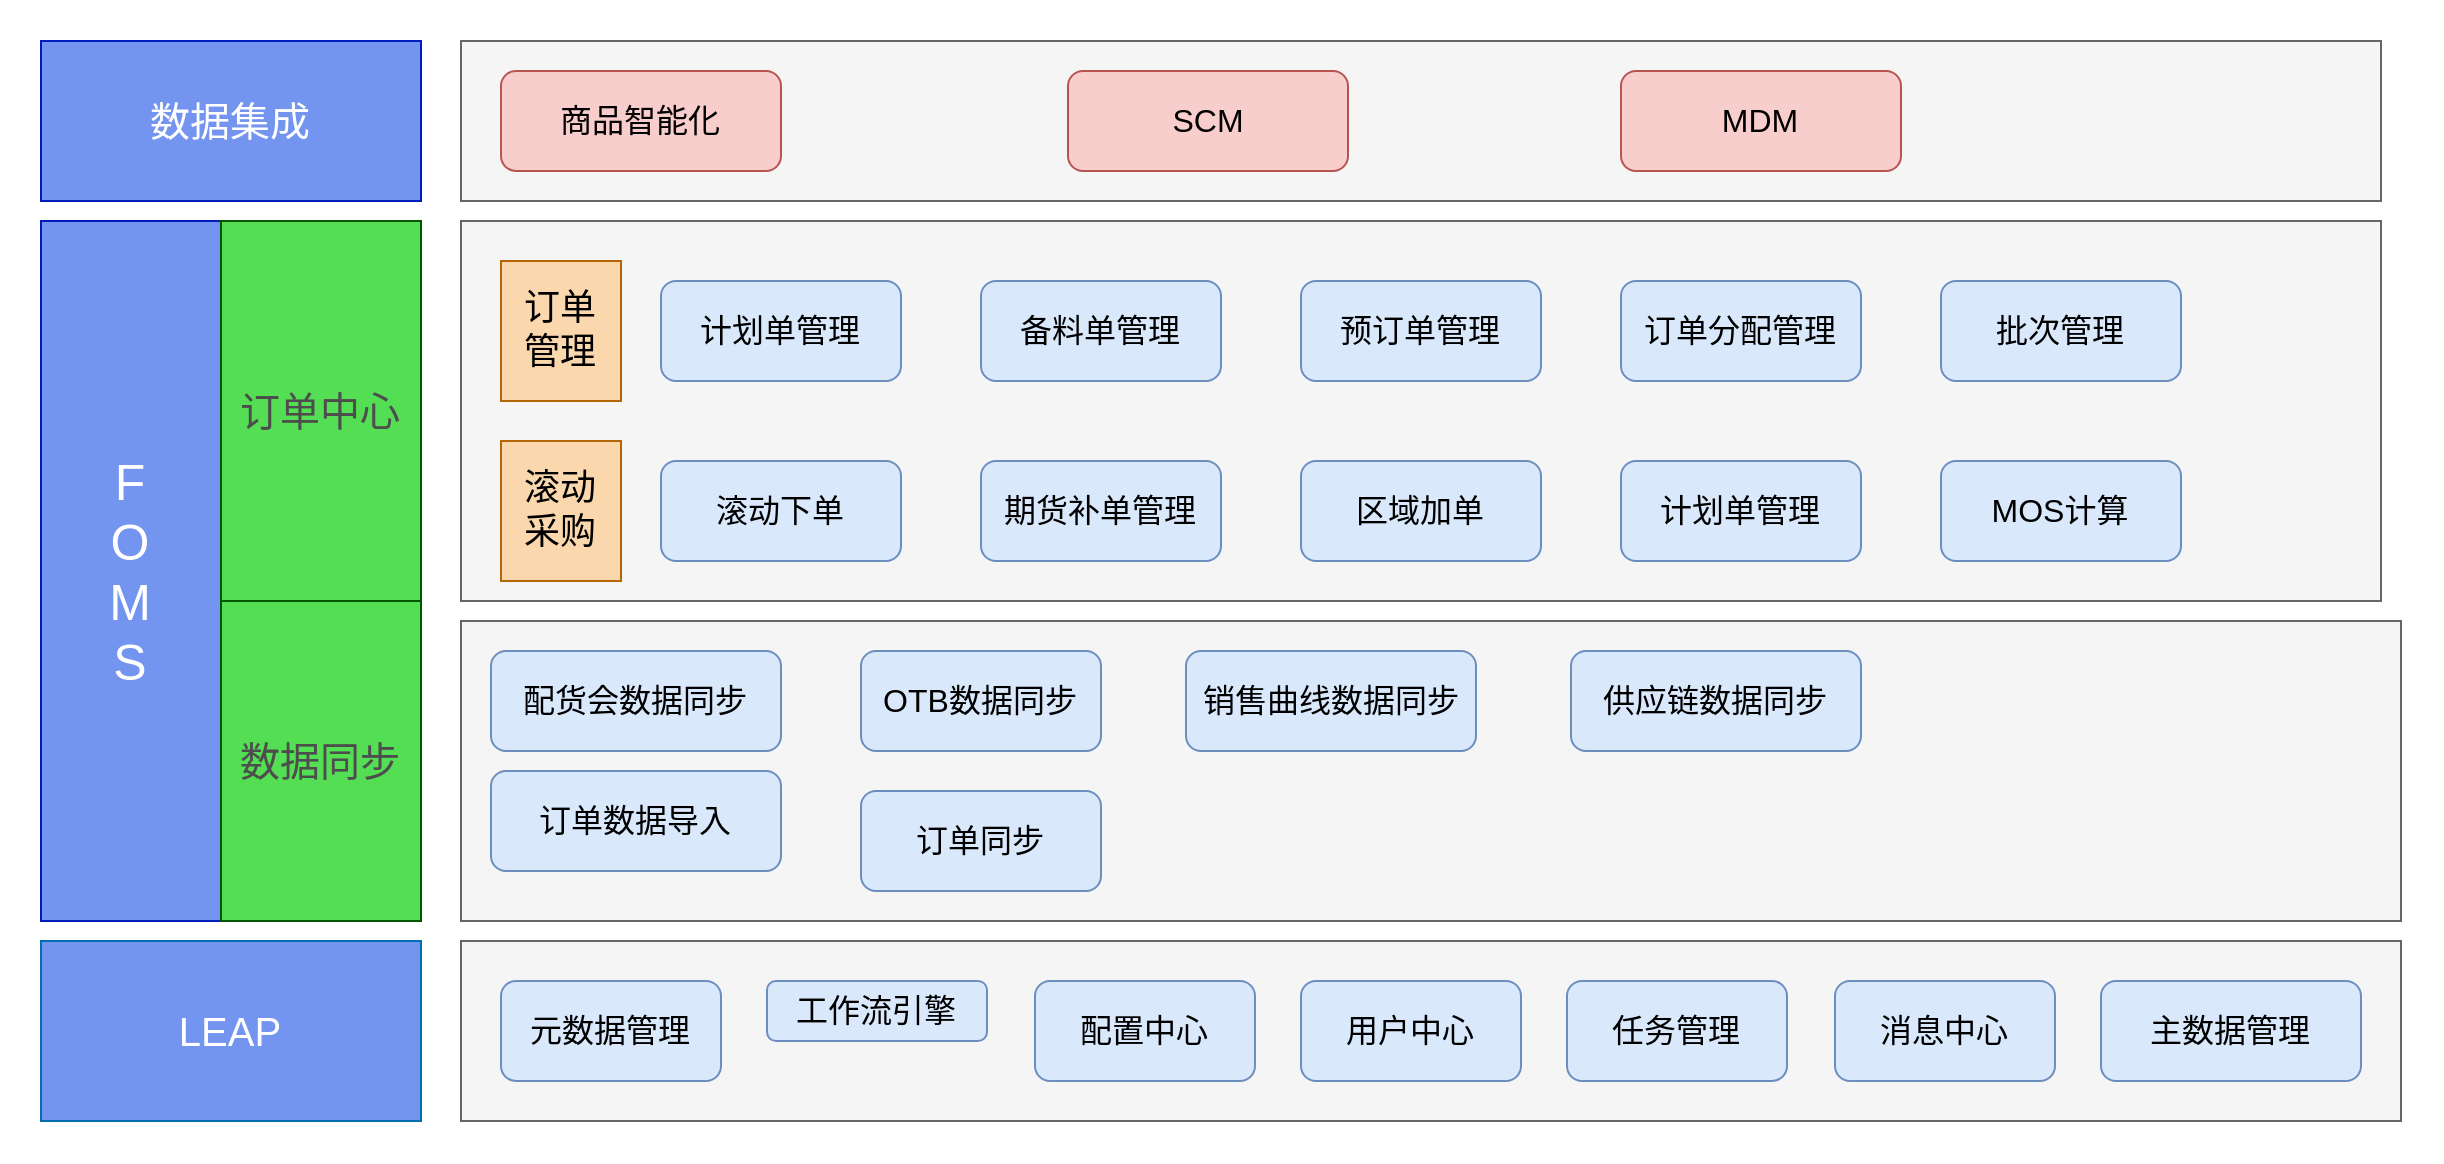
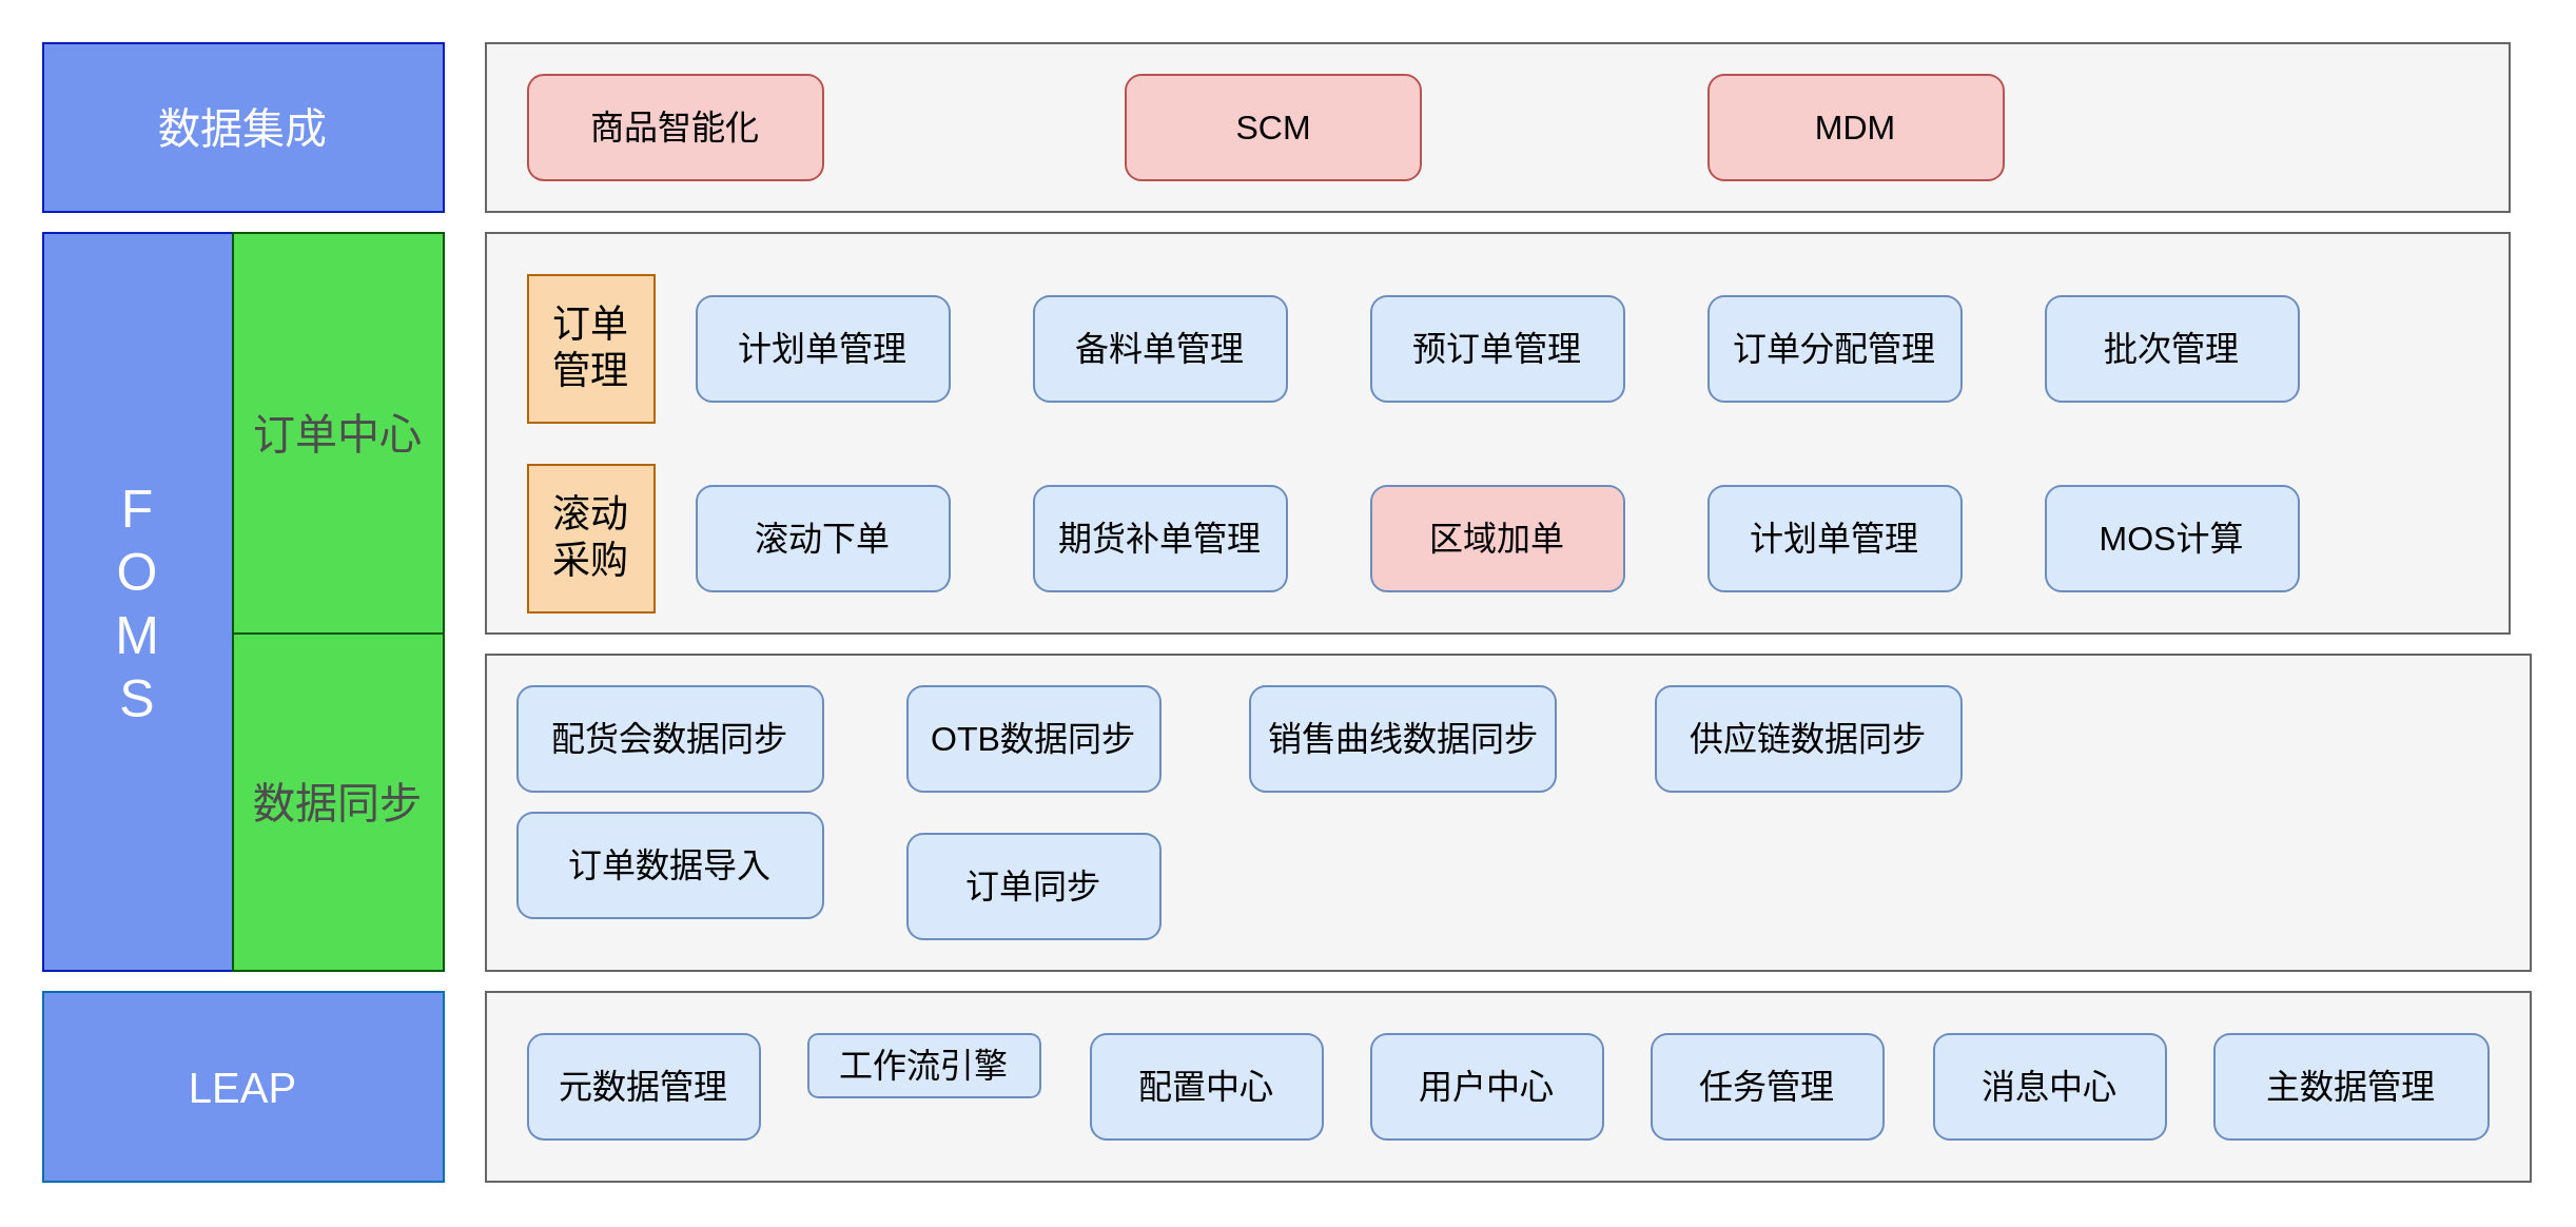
  <mxCell id="0" />
  <mxCell id="1" parent="0" />
  <mxCell id="2" value="" style="rounded=0;whiteSpace=wrap;html=1;fontSize=20;fillColor=#f5f5f5;fontColor=#333333;strokeColor=#666666;" vertex="1" parent="1"><mxGeometry x="230" y="470" width="970" height="90" as="geometry" /></mxCell>
  <mxCell id="3" value="F&lt;br style=&quot;font-size: 25px;&quot;&gt;O&lt;br style=&quot;font-size: 25px;&quot;&gt;M&lt;br style=&quot;font-size: 25px;&quot;&gt;S" style="rounded=0;whiteSpace=wrap;html=1;fillColor=#7394EF;strokeColor=#001DBC;fontSize=25;fontColor=#ffffff;" vertex="1" parent="1"><mxGeometry x="20" y="110" width="90" height="350" as="geometry" /></mxCell>
  <mxCell id="4" value="LEAP" style="rounded=0;whiteSpace=wrap;html=1;fontSize=20;fillColor=#7394EF;strokeColor=#006EAF;fontColor=#ffffff;" vertex="1" parent="1"><mxGeometry x="20" y="470" width="190" height="90" as="geometry" /></mxCell>
  <mxCell id="5" value="" style="rounded=0;whiteSpace=wrap;html=1;fontSize=20;fillColor=#f5f5f5;fontColor=#333333;strokeColor=#666666;" vertex="1" parent="1"><mxGeometry x="230" y="20" width="960" height="80" as="geometry" /></mxCell>
  <mxCell id="6" value="商品智能化" style="rounded=1;whiteSpace=wrap;html=1;fontSize=16;fillColor=#f8cecc;strokeColor=#b85450;" vertex="1" parent="1"><mxGeometry x="250" y="35" width="140" height="50" as="geometry" /></mxCell>
  <mxCell id="7" value="SCM" style="rounded=1;whiteSpace=wrap;html=1;fontSize=16;fillColor=#f8cecc;strokeColor=#b85450;" vertex="1" parent="1"><mxGeometry x="533.5" y="35" width="140" height="50" as="geometry" /></mxCell>
  <mxCell id="8" value="MDM" style="rounded=1;whiteSpace=wrap;html=1;fontSize=16;fillColor=#f8cecc;strokeColor=#b85450;" vertex="1" parent="1"><mxGeometry x="810" y="35" width="140" height="50" as="geometry" /></mxCell>
  <mxCell id="9" value="元数据管理" style="rounded=1;whiteSpace=wrap;html=1;fontSize=16;fillColor=#dae8fc;strokeColor=#6c8ebf;flipH=1;" vertex="1" parent="1"><mxGeometry x="250" y="490" width="110" height="50" as="geometry" /></mxCell>
  <mxCell id="10" value="工作流引擎" style="rounded=1;whiteSpace=wrap;html=1;fontSize=16;fillColor=#dae8fc;strokeColor=#6c8ebf;flipH=1;" vertex="1" parent="1"><mxGeometry x="383" y="490" width="110" height="30" as="geometry" /></mxCell>
  <mxCell id="11" value="配置中心" style="rounded=1;whiteSpace=wrap;html=1;fontSize=16;fillColor=#dae8fc;strokeColor=#6c8ebf;flipH=1;" vertex="1" parent="1"><mxGeometry x="517" y="490" width="110" height="50" as="geometry" /></mxCell>
  <mxCell id="12" value="用户中心" style="rounded=1;whiteSpace=wrap;html=1;fontSize=16;fillColor=#dae8fc;strokeColor=#6c8ebf;flipH=1;" vertex="1" parent="1"><mxGeometry x="650" y="490" width="110" height="50" as="geometry" /></mxCell>
  <mxCell id="13" value="主数据管理" style="rounded=1;whiteSpace=wrap;html=1;fontSize=16;fillColor=#dae8fc;strokeColor=#6c8ebf;flipH=1;" vertex="1" parent="1"><mxGeometry x="1050" y="490" width="130" height="50" as="geometry" /></mxCell>
  <mxCell id="14" value="任务管理" style="rounded=1;whiteSpace=wrap;html=1;fontSize=16;fillColor=#dae8fc;strokeColor=#6c8ebf;flipH=1;" vertex="1" parent="1"><mxGeometry x="783" y="490" width="110" height="50" as="geometry" /></mxCell>
  <mxCell id="15" value="订单中心" style="rounded=0;whiteSpace=wrap;html=1;fontSize=20;fillColor=#54DE54;strokeColor=#005700;fontColor=#4D4D4D;" vertex="1" parent="1"><mxGeometry x="110" y="110" width="100" height="190" as="geometry" /></mxCell>
  <mxCell id="16" value="数据同步" style="rounded=0;whiteSpace=wrap;html=1;fontSize=20;fillColor=#54DE54;strokeColor=#005700;fontColor=#4D4D4D;" vertex="1" parent="1"><mxGeometry x="110" y="300" width="100" height="160" as="geometry" /></mxCell>
  <mxCell id="17" value="" style="rounded=0;whiteSpace=wrap;html=1;fontSize=20;fillColor=#f5f5f5;fontColor=#333333;strokeColor=#666666;" vertex="1" parent="1"><mxGeometry x="230" y="110" width="960" height="190" as="geometry" /></mxCell>
  <mxCell id="18" value="" style="rounded=0;whiteSpace=wrap;html=1;fontSize=20;fillColor=#f5f5f5;fontColor=#333333;strokeColor=#666666;" vertex="1" parent="1"><mxGeometry x="230" y="310" width="970" height="150" as="geometry" /></mxCell>
  <mxCell id="19" value="滚动&lt;br style=&quot;font-size: 18px;&quot;&gt;采购" style="rounded=0;whiteSpace=wrap;html=1;fontSize=18;fillColor=#fad7ac;strokeColor=#b46504;" vertex="1" parent="1"><mxGeometry x="250" y="220" width="60" height="70" as="geometry" /></mxCell>
  <mxCell id="20" value="订单&lt;br style=&quot;font-size: 18px;&quot;&gt;管理" style="rounded=0;whiteSpace=wrap;html=1;fontSize=18;fillColor=#fad7ac;strokeColor=#b46504;" vertex="1" parent="1"><mxGeometry x="250" y="130" width="60" height="70" as="geometry" /></mxCell>
  <mxCell id="21" value="MOS计算" style="rounded=1;whiteSpace=wrap;html=1;fontSize=16;fillColor=#dae8fc;strokeColor=#6c8ebf;" vertex="1" parent="1"><mxGeometry x="970" y="230" width="120" height="50" as="geometry" /></mxCell>
  <mxCell id="22" value="期货补单管理" style="rounded=1;whiteSpace=wrap;html=1;fontSize=16;fillColor=#dae8fc;strokeColor=#6c8ebf;" vertex="1" parent="1"><mxGeometry x="490" y="230" width="120" height="50" as="geometry" /></mxCell>
- <mxCell id="23" value="区域加单" style="rounded=1;whiteSpace=wrap;html=1;fontSize=16;fillColor=#dae8fc;strokeColor=#6c8ebf;" vertex="1" parent="1"><mxGeometry x="650" y="230" width="120" height="50" as="geometry" /></mxCell>
+ <mxCell id="23" value="区域加单" style="rounded=1;whiteSpace=wrap;html=1;fontSize=16;fillColor=#f8cecc;strokeColor=#6c8ebf;" vertex="1" parent="1"><mxGeometry x="650" y="230" width="120" height="50" as="geometry" /></mxCell>
  <mxCell id="24" value="计划单管理" style="rounded=1;whiteSpace=wrap;html=1;fontSize=16;fillColor=#dae8fc;strokeColor=#6c8ebf;" vertex="1" parent="1"><mxGeometry x="810" y="230" width="120" height="50" as="geometry" /></mxCell>
  <mxCell id="25" value="滚动下单" style="rounded=1;whiteSpace=wrap;html=1;fontSize=16;fillColor=#dae8fc;strokeColor=#6c8ebf;" vertex="1" parent="1"><mxGeometry x="330" y="230" width="120" height="50" as="geometry" /></mxCell>
  <mxCell id="26" value="配货会数据同步" style="rounded=1;whiteSpace=wrap;html=1;fontSize=16;fillColor=#dae8fc;strokeColor=#6c8ebf;" vertex="1" parent="1"><mxGeometry x="245" y="325" width="145" height="50" as="geometry" /></mxCell>
  <mxCell id="27" value="OTB数据同步" style="rounded=1;whiteSpace=wrap;html=1;fontSize=16;fillColor=#dae8fc;strokeColor=#6c8ebf;" vertex="1" parent="1"><mxGeometry x="430" y="325" width="120" height="50" as="geometry" /></mxCell>
  <mxCell id="28" value="销售曲线数据同步" style="rounded=1;whiteSpace=wrap;html=1;fontSize=16;fillColor=#dae8fc;strokeColor=#6c8ebf;" vertex="1" parent="1"><mxGeometry x="592.5" y="325" width="145" height="50" as="geometry" /></mxCell>
  <mxCell id="29" value="供应链数据同步" style="rounded=1;whiteSpace=wrap;html=1;fontSize=16;fillColor=#dae8fc;strokeColor=#6c8ebf;" vertex="1" parent="1"><mxGeometry x="785" y="325" width="145" height="50" as="geometry" /></mxCell>
  <mxCell id="30" value="订单数据导入" style="rounded=1;whiteSpace=wrap;html=1;fontSize=16;fillColor=#dae8fc;strokeColor=#6c8ebf;" vertex="1" parent="1"><mxGeometry x="245" y="385" width="145" height="50" as="geometry" /></mxCell>
  <mxCell id="31" value="订单同步" style="rounded=1;whiteSpace=wrap;html=1;fontSize=16;fillColor=#dae8fc;strokeColor=#6c8ebf;" vertex="1" parent="1"><mxGeometry x="430" y="395" width="120" height="50" as="geometry" /></mxCell>
  <mxCell id="32" value="计划单管理" style="rounded=1;whiteSpace=wrap;html=1;fontSize=16;fillColor=#dae8fc;strokeColor=#6c8ebf;" vertex="1" parent="1"><mxGeometry x="330" y="140" width="120" height="50" as="geometry" /></mxCell>
  <mxCell id="33" value="备料单管理" style="rounded=1;whiteSpace=wrap;html=1;fontSize=16;fillColor=#dae8fc;strokeColor=#6c8ebf;" vertex="1" parent="1"><mxGeometry x="490" y="140" width="120" height="50" as="geometry" /></mxCell>
  <mxCell id="34" value="预订单管理" style="rounded=1;whiteSpace=wrap;html=1;fontSize=16;fillColor=#dae8fc;strokeColor=#6c8ebf;" vertex="1" parent="1"><mxGeometry x="650" y="140" width="120" height="50" as="geometry" /></mxCell>
  <mxCell id="35" value="订单分配管理" style="rounded=1;whiteSpace=wrap;html=1;fontSize=16;fillColor=#dae8fc;strokeColor=#6c8ebf;" vertex="1" parent="1"><mxGeometry x="810" y="140" width="120" height="50" as="geometry" /></mxCell>
  <mxCell id="36" value="批次管理" style="rounded=1;whiteSpace=wrap;html=1;fontSize=16;fillColor=#dae8fc;strokeColor=#6c8ebf;" vertex="1" parent="1"><mxGeometry x="970" y="140" width="120" height="50" as="geometry" /></mxCell>
  <mxCell id="37" value="数据集成" style="rounded=0;whiteSpace=wrap;html=1;fontSize=20;fillColor=#7394EF;strokeColor=#001DBC;fontColor=#ffffff;" vertex="1" parent="1"><mxGeometry x="20" y="20" width="190" height="80" as="geometry" /></mxCell>
  <mxCell id="38" value="消息中心" style="rounded=1;whiteSpace=wrap;html=1;fontSize=16;fillColor=#dae8fc;strokeColor=#6c8ebf;flipH=1;" vertex="1" parent="1"><mxGeometry x="917" y="490" width="110" height="50" as="geometry" /></mxCell>
